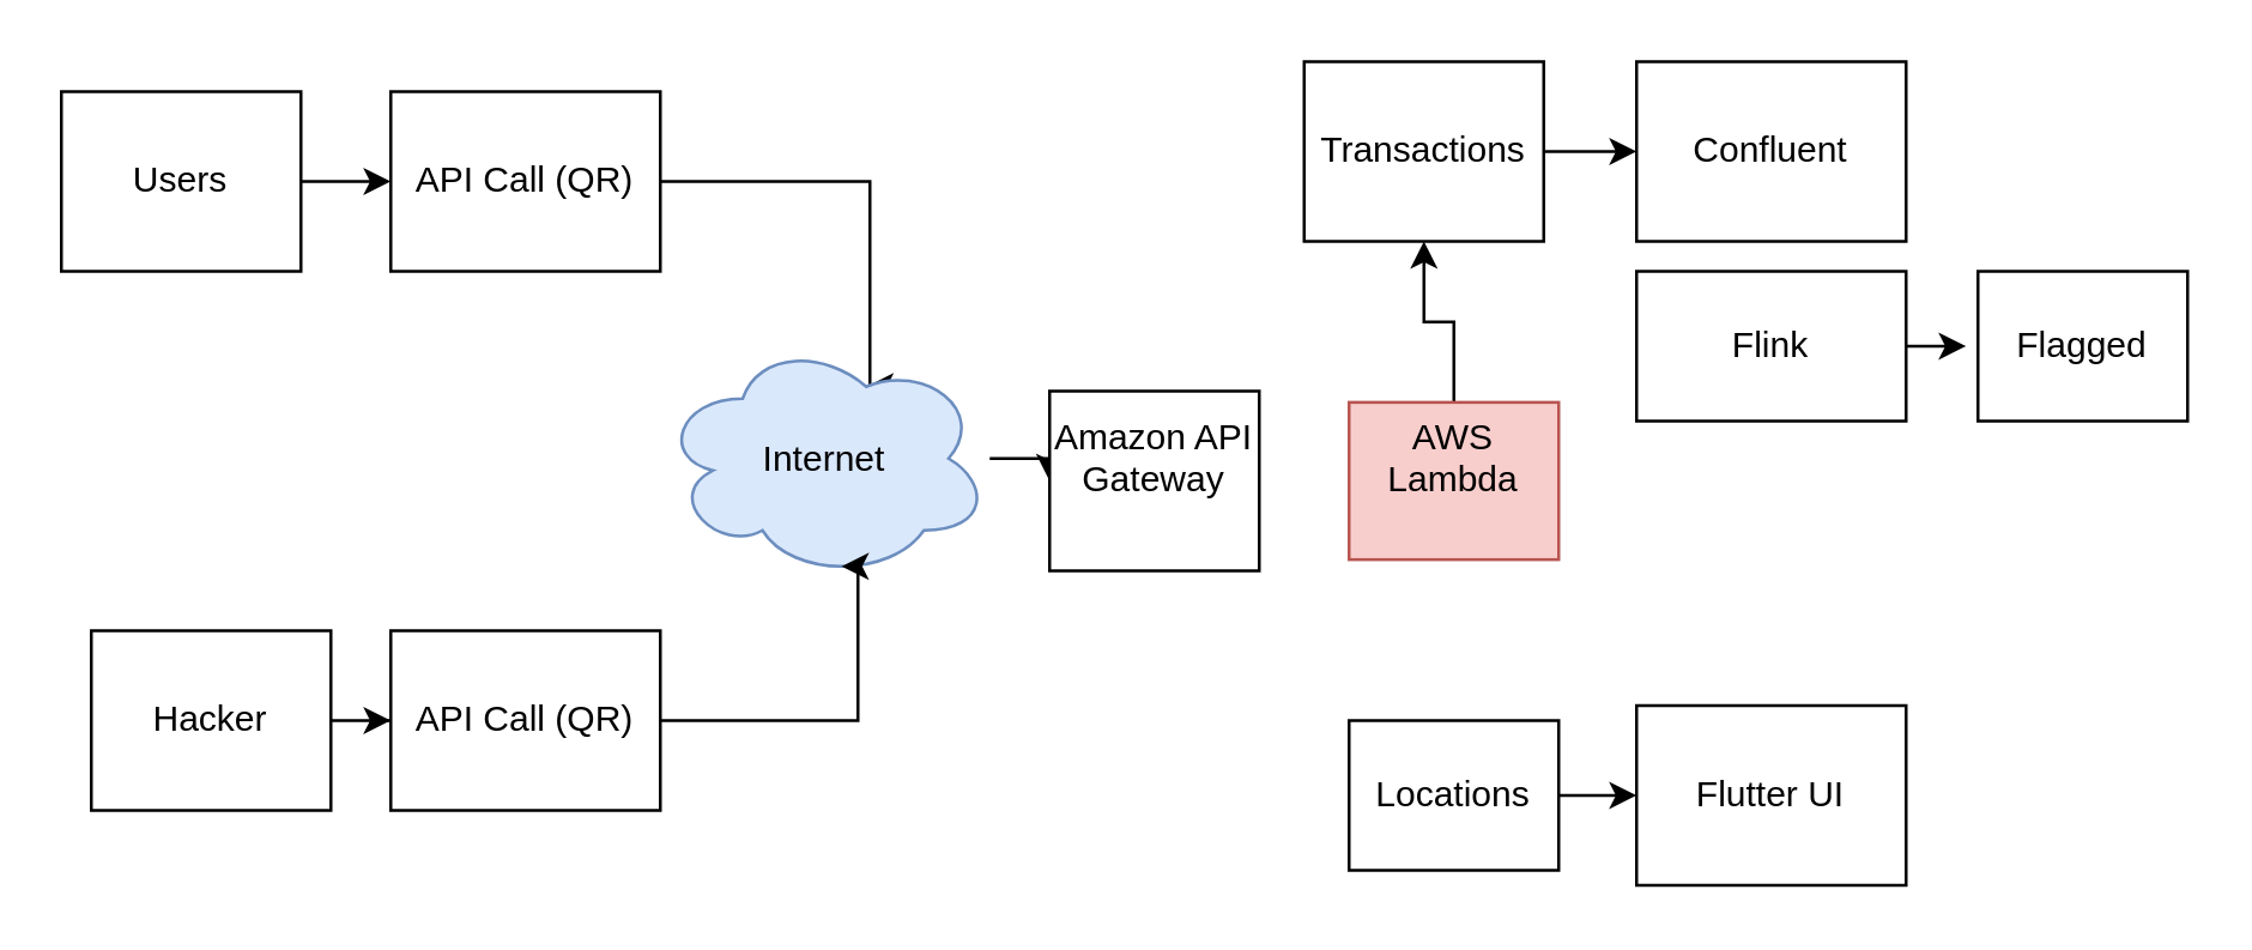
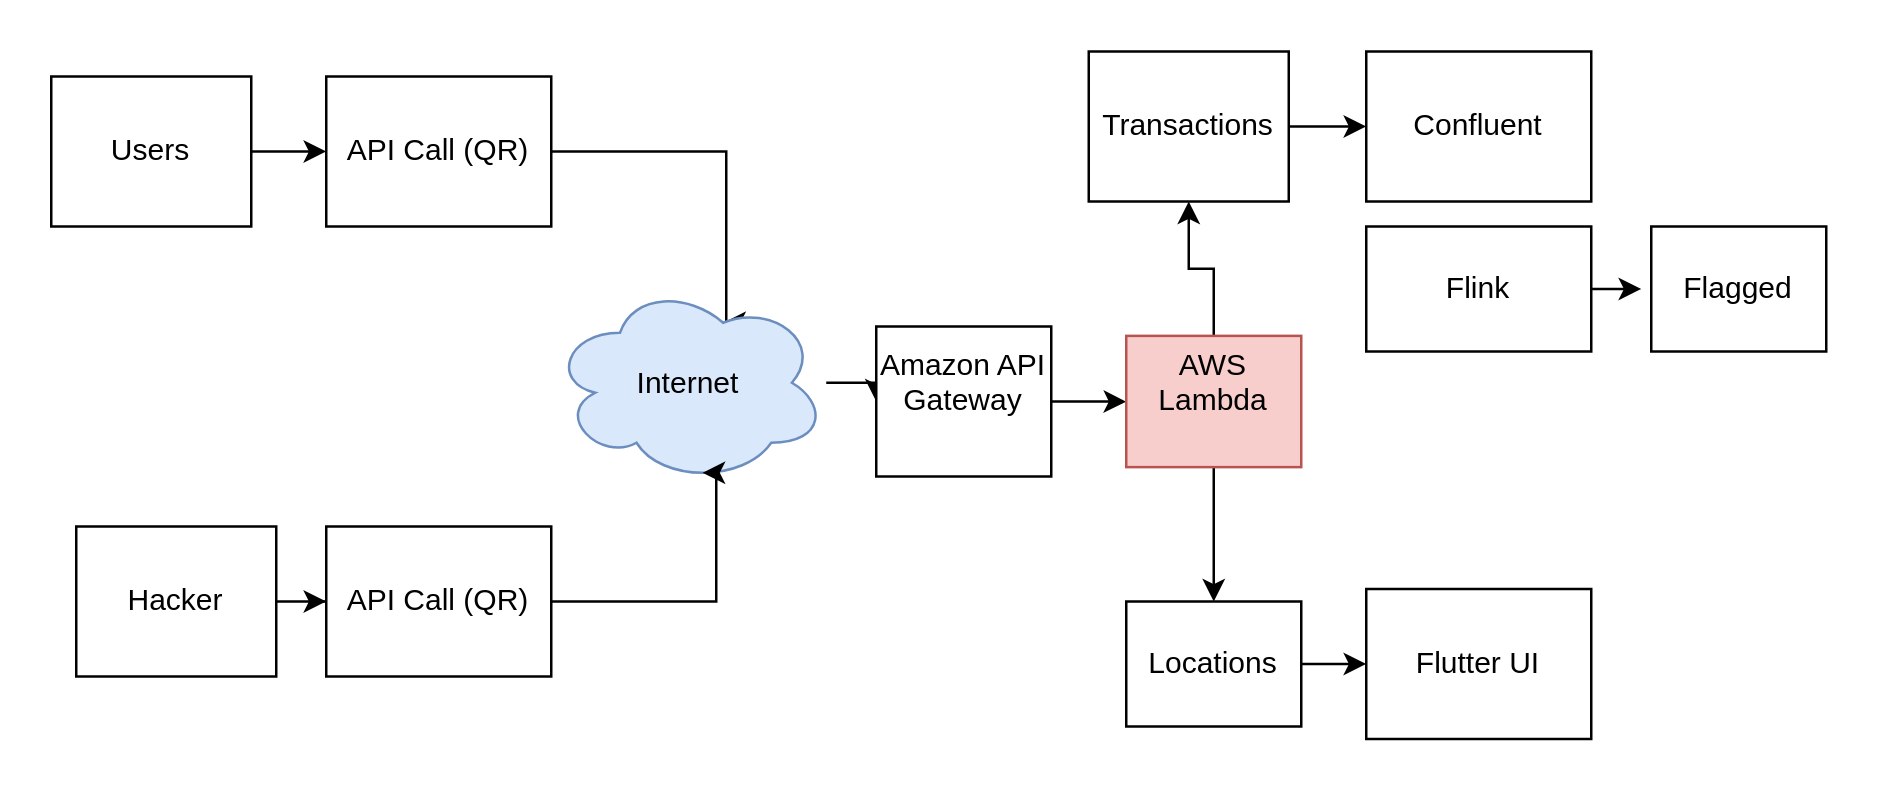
  <mxCell id="0" />
  <mxCell id="1" parent="0" />
  <mxCell id="2" value="" style="edgeStyle=orthogonalEdgeStyle;rounded=0;orthogonalLoop=1;jettySize=auto;html=1;" edge="1" parent="1" source="3" target="5"><mxGeometry relative="1" as="geometry" /></mxCell>
  <mxCell id="3" value="Users" style="rounded=0;whiteSpace=wrap;html=1;" vertex="1" parent="1"><mxGeometry x="20" y="30" width="80" height="60" as="geometry" /></mxCell>
  <mxCell id="4" style="edgeStyle=orthogonalEdgeStyle;rounded=0;orthogonalLoop=1;jettySize=auto;html=1;entryX=0.625;entryY=0.2;entryDx=0;entryDy=0;entryPerimeter=0;" edge="1" parent="1" source="5" target="8"><mxGeometry relative="1" as="geometry"><mxPoint x="420" y="120" as="targetPoint" /><Array as="points"><mxPoint x="290" y="60" /><mxPoint x="290" y="129" /></Array></mxGeometry></mxCell>
  <mxCell id="5" value="API Call (QR)" style="rounded=0;whiteSpace=wrap;html=1;" vertex="1" parent="1"><mxGeometry x="130" y="30" width="90" height="60" as="geometry" /></mxCell>
  <mxCell id="6" value="" style="edgeStyle=orthogonalEdgeStyle;rounded=0;orthogonalLoop=1;jettySize=auto;html=1;" edge="1" parent="1" target="14"><mxGeometry relative="1" as="geometry"><mxPoint x="384" y="152.5" as="sourcePoint" /></mxGeometry></mxCell>
  <mxCell id="7" value="" style="edgeStyle=orthogonalEdgeStyle;rounded=0;orthogonalLoop=1;jettySize=auto;html=1;" edge="1" parent="1" source="8" target="14"><mxGeometry relative="1" as="geometry" /></mxCell>
  <mxCell id="8" value="Internet" style="ellipse;shape=cloud;whiteSpace=wrap;html=1;fillColor=#dae8fc;strokeColor=#6c8ebf;" vertex="1" parent="1"><mxGeometry x="220" y="112.5" width="110" height="80" as="geometry" /></mxCell>
  <mxCell id="9" value="" style="edgeStyle=orthogonalEdgeStyle;rounded=0;orthogonalLoop=1;jettySize=auto;html=1;" edge="1" parent="1" source="10" target="11"><mxGeometry relative="1" as="geometry" /></mxCell>
  <mxCell id="10" value="Hacker" style="rounded=0;whiteSpace=wrap;html=1;" vertex="1" parent="1"><mxGeometry x="30" y="210" width="80" height="60" as="geometry" /></mxCell>
  <mxCell id="11" value="API Call (QR)" style="rounded=0;whiteSpace=wrap;html=1;" vertex="1" parent="1"><mxGeometry x="130" y="210" width="90" height="60" as="geometry" /></mxCell>
  <mxCell id="12" style="edgeStyle=orthogonalEdgeStyle;rounded=0;orthogonalLoop=1;jettySize=auto;html=1;entryX=0.55;entryY=0.95;entryDx=0;entryDy=0;entryPerimeter=0;" edge="1" parent="1" source="11" target="8"><mxGeometry relative="1" as="geometry"><Array as="points"><mxPoint x="286" y="240" /></Array></mxGeometry></mxCell>
+ <mxCell id="13" value="" style="edgeStyle=orthogonalEdgeStyle;rounded=0;orthogonalLoop=1;jettySize=auto;html=1;" edge="1" parent="1" source="14" target="17"><mxGeometry relative="1" as="geometry" /></mxCell>
  <mxCell id="14" value="Amazon API Gateway&lt;div&gt;&lt;br&gt;&lt;/div&gt;" style="whiteSpace=wrap;html=1;" vertex="1" parent="1"><mxGeometry x="350" y="130" width="70" height="60" as="geometry" /></mxCell>
+ <mxCell id="15" style="edgeStyle=orthogonalEdgeStyle;rounded=0;orthogonalLoop=1;jettySize=auto;html=1;" edge="1" parent="1" source="17" target="22"><mxGeometry relative="1" as="geometry"><mxPoint x="560" y="260" as="targetPoint" /></mxGeometry></mxCell>
  <mxCell id="16" value="" style="edgeStyle=orthogonalEdgeStyle;rounded=0;orthogonalLoop=1;jettySize=auto;html=1;" edge="1" parent="1" source="17" target="18"><mxGeometry relative="1" as="geometry" /></mxCell>
  <mxCell id="17" value="&lt;div&gt;AWS Lambda&lt;/div&gt;&lt;div&gt;&lt;br&gt;&lt;/div&gt;" style="whiteSpace=wrap;html=1;fillColor=#f8cecc;strokeColor=#b85450;" vertex="1" parent="1"><mxGeometry x="450" y="133.75" width="70" height="52.5" as="geometry" /></mxCell>
  <mxCell id="18" value="Transactions" style="rounded=0;whiteSpace=wrap;html=1;" vertex="1" parent="1"><mxGeometry x="435" y="20" width="80" height="60" as="geometry" /></mxCell>
  <mxCell id="19" value="" style="edgeStyle=orthogonalEdgeStyle;rounded=0;orthogonalLoop=1;jettySize=auto;html=1;" edge="1" parent="1" source="18" target="20"><mxGeometry relative="1" as="geometry"><mxPoint x="670" y="50" as="targetPoint" /><mxPoint x="580" y="50" as="sourcePoint" /></mxGeometry></mxCell>
  <mxCell id="20" value="Confluent" style="rounded=0;whiteSpace=wrap;html=1;" vertex="1" parent="1"><mxGeometry x="546" y="20" width="90" height="60" as="geometry" /></mxCell>
  <mxCell id="21" value="" style="edgeStyle=orthogonalEdgeStyle;rounded=0;orthogonalLoop=1;jettySize=auto;html=1;" edge="1" parent="1" source="22" target="23"><mxGeometry relative="1" as="geometry" /></mxCell>
  <mxCell id="22" value="Locations" style="rounded=0;whiteSpace=wrap;html=1;" vertex="1" parent="1"><mxGeometry x="450" y="240" width="70" height="50" as="geometry" /></mxCell>
  <mxCell id="23" value="Flutter UI" style="rounded=0;whiteSpace=wrap;html=1;" vertex="1" parent="1"><mxGeometry x="546" y="235" width="90" height="60" as="geometry" /></mxCell>
  <mxCell id="24" value="" style="edgeStyle=orthogonalEdgeStyle;rounded=0;orthogonalLoop=1;jettySize=auto;html=1;entryX=0;entryY=0.5;entryDx=0;entryDy=0;" edge="1" parent="1" source="25"><mxGeometry relative="1" as="geometry"><mxPoint x="656" y="115" as="targetPoint" /></mxGeometry></mxCell>
  <mxCell id="25" value="Flink" style="rounded=0;whiteSpace=wrap;html=1;" vertex="1" parent="1"><mxGeometry x="546" y="90" width="90" height="50" as="geometry" /></mxCell>
  <mxCell id="26" value="Flagged" style="rounded=0;whiteSpace=wrap;html=1;" vertex="1" parent="1"><mxGeometry x="660" y="90" width="70" height="50" as="geometry" /></mxCell>
